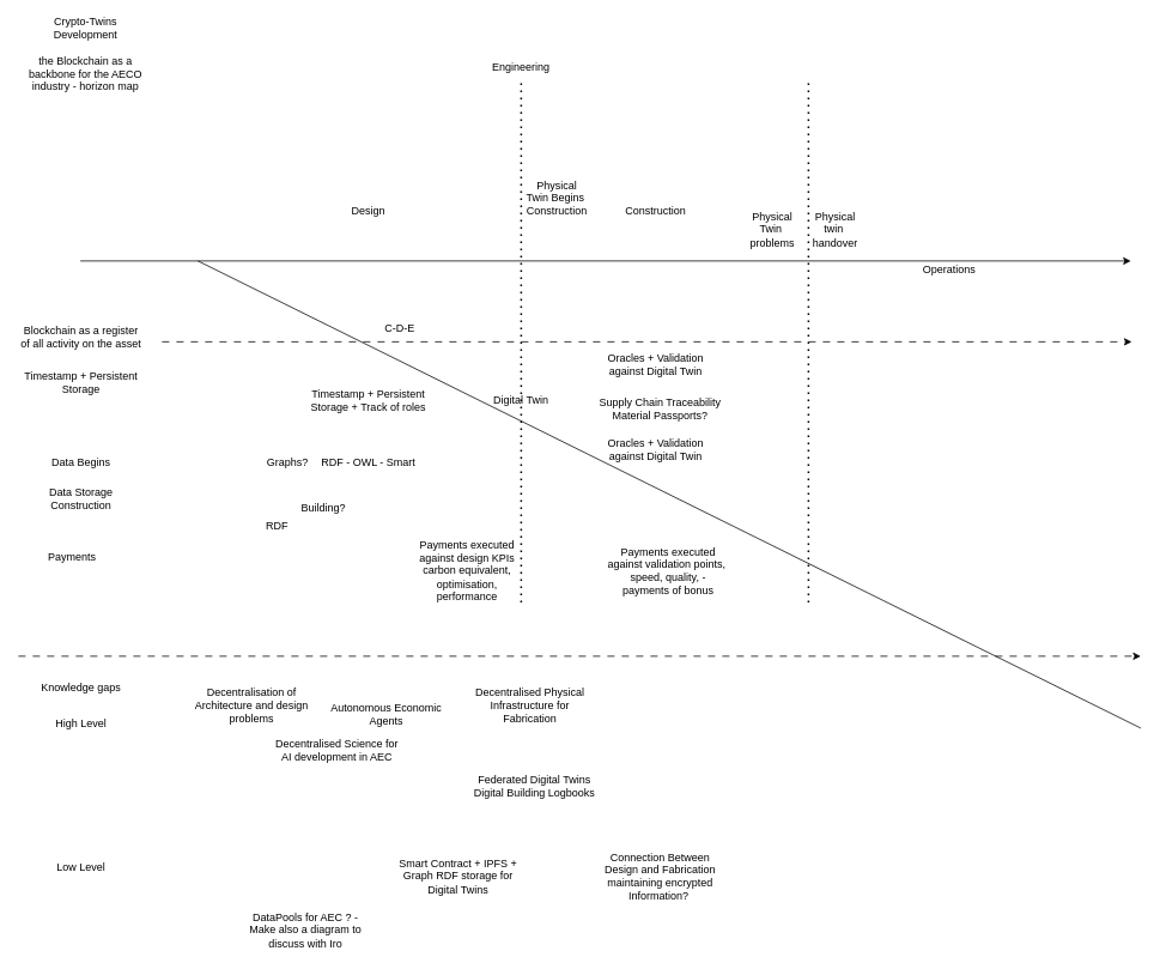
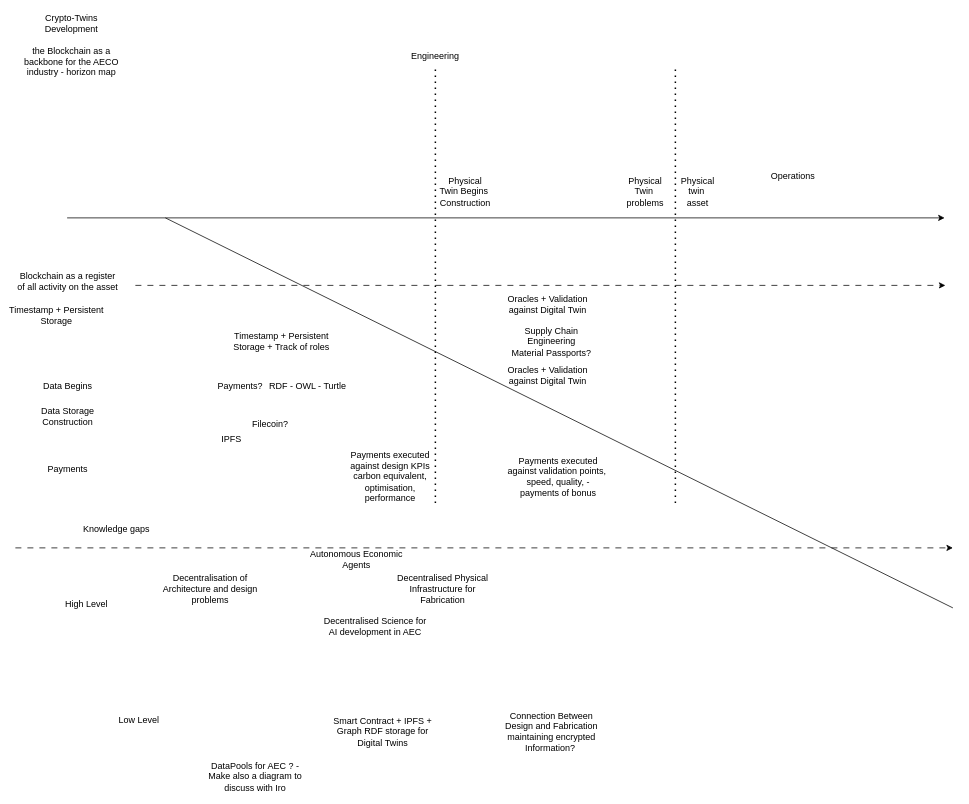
  <mxCell id="0" />
  <mxCell id="1" parent="0" />
  <mxCell id="2" value="" style="endArrow=classic;html=1;rounded=0;" edge="1" parent="1"><mxGeometry width="50" height="50" relative="1" as="geometry"><mxPoint x="89" y="290" as="sourcePoint" /><mxPoint x="1259" y="290" as="targetPoint" /></mxGeometry></mxCell>
- <mxCell id="3" value="Design" style="text;html=1;align=center;verticalAlign=middle;whiteSpace=wrap;rounded=0;" vertex="1" parent="1"><mxGeometry x="380" y="220" width="60" height="30" as="geometry" /></mxCell>
- <mxCell id="4" value="Construction" style="text;html=1;align=center;verticalAlign=middle;whiteSpace=wrap;rounded=0;" vertex="1" parent="1"><mxGeometry x="700" y="220" width="60" height="30" as="geometry" /></mxCell>
  <mxCell id="5" value="Engineering" style="text;html=1;align=center;verticalAlign=middle;whiteSpace=wrap;rounded=0;" vertex="1" parent="1"><mxGeometry x="550" y="60" width="60" height="30" as="geometry" /></mxCell>
- <mxCell id="6" value="Operations" style="text;html=1;align=center;verticalAlign=middle;whiteSpace=wrap;rounded=0;" vertex="1" parent="1"><mxGeometry x="1027" y="285" width="60" height="30" as="geometry" /></mxCell>
+ <mxCell id="6" value="Operations" style="text;html=1;align=center;verticalAlign=middle;whiteSpace=wrap;rounded=0;" vertex="1" parent="1"><mxGeometry x="1027" y="220" width="60" height="30" as="geometry" /></mxCell>
  <mxCell id="7" value="" style="endArrow=none;html=1;rounded=0;" edge="1" parent="1"><mxGeometry width="50" height="50" relative="1" as="geometry"><mxPoint x="220" y="290" as="sourcePoint" /><mxPoint x="1270" y="810" as="targetPoint" /></mxGeometry></mxCell>
  <mxCell id="8" value="" style="endArrow=none;dashed=1;html=1;dashPattern=1 3;strokeWidth=2;rounded=0;" edge="1" parent="1"><mxGeometry width="50" height="50" relative="1" as="geometry"><mxPoint x="580" y="670" as="sourcePoint" /><mxPoint x="580" y="90" as="targetPoint" /></mxGeometry></mxCell>
  <mxCell id="9" value="" style="endArrow=none;dashed=1;html=1;dashPattern=1 3;strokeWidth=2;rounded=0;" edge="1" parent="1"><mxGeometry width="50" height="50" relative="1" as="geometry"><mxPoint x="900" y="670" as="sourcePoint" /><mxPoint x="900" y="90" as="targetPoint" /></mxGeometry></mxCell>
  <mxCell id="10" value="Blockchain as a register of all activity on the asset" style="text;html=1;align=center;verticalAlign=middle;whiteSpace=wrap;rounded=0;" vertex="1" parent="1"><mxGeometry x="20" y="360" width="140" height="30" as="geometry" /></mxCell>
  <mxCell id="11" value="" style="endArrow=classic;html=1;rounded=0;dashed=1;dashPattern=8 8;" edge="1" parent="1"><mxGeometry width="50" height="50" relative="1" as="geometry"><mxPoint x="180" y="380" as="sourcePoint" /><mxPoint x="1260" y="380" as="targetPoint" /></mxGeometry></mxCell>
- <mxCell id="12" value="C-D-E" style="text;html=1;align=center;verticalAlign=middle;whiteSpace=wrap;rounded=0;" vertex="1" parent="1"><mxGeometry x="410" y="350" width="70" height="30" as="geometry" /></mxCell>
- <mxCell id="13" value="Timestamp + Persistent Storage" style="text;html=1;align=center;verticalAlign=middle;whiteSpace=wrap;rounded=0;" vertex="1" parent="1"><mxGeometry x="20" y="410" width="140" height="30" as="geometry" /></mxCell>
- <mxCell id="14" value="Timestamp + Persistent Storage + Track of roles" style="text;html=1;align=center;verticalAlign=middle;whiteSpace=wrap;rounded=0;" vertex="1" parent="1"><mxGeometry x="340" y="430" width="140" height="30" as="geometry" /></mxCell>
+ <mxCell id="13" value="Timestamp + Persistent Storage" style="text;html=1;align=center;verticalAlign=middle;whiteSpace=wrap;rounded=0;" vertex="1" parent="1"><mxGeometry x="5" y="405" width="140" height="30" as="geometry" /></mxCell>
+ <mxCell id="14" value="Timestamp + Persistent Storage + Track of roles" style="text;html=1;align=center;verticalAlign=middle;whiteSpace=wrap;rounded=0;" vertex="1" parent="1"><mxGeometry x="305" y="440" width="140" height="30" as="geometry" /></mxCell>
  <mxCell id="15" value="Oracles + Validation against Digital Twin" style="text;html=1;align=center;verticalAlign=middle;whiteSpace=wrap;rounded=0;" vertex="1" parent="1"><mxGeometry x="660" y="390" width="140" height="30" as="geometry" /></mxCell>
- <mxCell id="16" value="Digital Twin" style="text;html=1;align=center;verticalAlign=middle;whiteSpace=wrap;rounded=0;" vertex="1" parent="1"><mxGeometry x="510" y="430" width="140" height="30" as="geometry" /></mxCell>
- <mxCell id="17" value="Physical&lt;div&gt;Twin Begins&amp;nbsp;&lt;/div&gt;&lt;div&gt;Construction&lt;/div&gt;" style="text;html=1;align=center;verticalAlign=middle;whiteSpace=wrap;rounded=0;" vertex="1" parent="1"><mxGeometry x="550" y="205" width="140" height="30" as="geometry" /></mxCell>
+ <mxCell id="17" value="Physical&lt;div&gt;Twin Begins&amp;nbsp;&lt;/div&gt;&lt;div&gt;Construction&lt;/div&gt;" style="text;html=1;align=center;verticalAlign=middle;whiteSpace=wrap;rounded=0;" vertex="1" parent="1"><mxGeometry x="550" y="240" width="140" height="30" as="geometry" /></mxCell>
  <mxCell id="18" value="Oracles + Validation against Digital Twin" style="text;html=1;align=center;verticalAlign=middle;whiteSpace=wrap;rounded=0;" vertex="1" parent="1"><mxGeometry x="660" y="485" width="140" height="30" as="geometry" /></mxCell>
  <mxCell id="19" value="Data Begins" style="text;html=1;align=center;verticalAlign=middle;whiteSpace=wrap;rounded=0;" vertex="1" parent="1"><mxGeometry x="20" y="499" width="140" height="30" as="geometry" /></mxCell>
- <mxCell id="20" value="Payments" style="text;html=1;align=center;verticalAlign=middle;whiteSpace=wrap;rounded=0;" vertex="1" parent="1"><mxGeometry x="10" y="605" width="140" height="30" as="geometry" /></mxCell>
+ <mxCell id="20" value="Payments" style="text;html=1;align=center;verticalAlign=middle;whiteSpace=wrap;rounded=0;" vertex="1" parent="1"><mxGeometry x="20" y="610" width="140" height="30" as="geometry" /></mxCell>
  <mxCell id="21" value="Payments executed&lt;div&gt;against design KPIs&lt;/div&gt;&lt;div&gt;carbon equivalent, optimisation, performance&lt;/div&gt;" style="text;html=1;align=center;verticalAlign=middle;whiteSpace=wrap;rounded=0;" vertex="1" parent="1"><mxGeometry x="450" y="620" width="140" height="30" as="geometry" /></mxCell>
  <mxCell id="22" value="Payments executed against validation points,&amp;nbsp;&lt;div&gt;speed, quality, - payments of bonus&lt;/div&gt;" style="text;html=1;align=center;verticalAlign=middle;whiteSpace=wrap;rounded=0;" vertex="1" parent="1"><mxGeometry x="674" y="620" width="140" height="30" as="geometry" /></mxCell>
  <mxCell id="23" value="Physical&lt;div&gt;Twin&amp;nbsp;&lt;/div&gt;&lt;div&gt;problems&lt;/div&gt;" style="text;html=1;align=center;verticalAlign=middle;whiteSpace=wrap;rounded=0;" vertex="1" parent="1"><mxGeometry x="790" y="240" width="140" height="30" as="geometry" /></mxCell>
- <mxCell id="24" value="Physical&lt;div&gt;twin&amp;nbsp;&lt;/div&gt;&lt;div&gt;handover&lt;/div&gt;" style="text;html=1;align=center;verticalAlign=middle;whiteSpace=wrap;rounded=0;" vertex="1" parent="1"><mxGeometry x="860" y="240" width="140" height="30" as="geometry" /></mxCell>
+ <mxCell id="24" value="Physical&lt;div&gt;twin&amp;nbsp;&lt;/div&gt;&lt;div&gt;asset&lt;/div&gt;" style="text;html=1;align=center;verticalAlign=middle;whiteSpace=wrap;rounded=0;" vertex="1" parent="1"><mxGeometry x="860" y="240" width="140" height="30" as="geometry" /></mxCell>
  <mxCell id="25" value="Crypto-Twins Development&lt;div&gt;&lt;br&gt;&lt;/div&gt;&lt;div&gt;the Blockchain as a backbone for the AECO industry - horizon map&lt;/div&gt;" style="text;html=1;align=center;verticalAlign=middle;whiteSpace=wrap;rounded=0;" vertex="1" parent="1"><mxGeometry x="30" y="20" width="130" height="80" as="geometry" /></mxCell>
  <mxCell id="26" value="Decentralisation of Architecture and design problems" style="text;html=1;align=center;verticalAlign=middle;whiteSpace=wrap;rounded=0;" vertex="1" parent="1"><mxGeometry x="210" y="770" width="140" height="30" as="geometry" /></mxCell>
- <mxCell id="27" value="Knowledge gaps" style="text;html=1;align=center;verticalAlign=middle;whiteSpace=wrap;rounded=0;" vertex="1" parent="1"><mxGeometry x="20" y="750" width="140" height="30" as="geometry" /></mxCell>
- <mxCell id="28" value="Autonomous Economic Agents" style="text;html=1;align=center;verticalAlign=middle;whiteSpace=wrap;rounded=0;" vertex="1" parent="1"><mxGeometry x="360" y="780" width="140" height="30" as="geometry" /></mxCell>
+ <mxCell id="27" value="Knowledge gaps" style="text;html=1;align=center;verticalAlign=middle;whiteSpace=wrap;rounded=0;" vertex="1" parent="1"><mxGeometry x="85" y="690" width="140" height="30" as="geometry" /></mxCell>
+ <mxCell id="28" value="Autonomous Economic Agents" style="text;html=1;align=center;verticalAlign=middle;whiteSpace=wrap;rounded=0;" vertex="1" parent="1"><mxGeometry x="405" y="730" width="140" height="30" as="geometry" /></mxCell>
  <mxCell id="29" value="Decentralised Physical Infrastructure for Fabrication" style="text;html=1;align=center;verticalAlign=middle;whiteSpace=wrap;rounded=0;" vertex="1" parent="1"><mxGeometry x="520" y="770" width="140" height="30" as="geometry" /></mxCell>
- <mxCell id="30" value="Decentralised Science for AI development in AEC" style="text;html=1;align=center;verticalAlign=middle;whiteSpace=wrap;rounded=0;" vertex="1" parent="1"><mxGeometry x="305" y="820" width="140" height="30" as="geometry" /></mxCell>
+ <mxCell id="30" value="Decentralised Science for AI development in AEC" style="text;html=1;align=center;verticalAlign=middle;whiteSpace=wrap;rounded=0;" vertex="1" parent="1"><mxGeometry x="430" y="820" width="140" height="30" as="geometry" /></mxCell>
  <mxCell id="31" value="" style="endArrow=classic;html=1;rounded=0;dashed=1;dashPattern=8 8;" edge="1" parent="1"><mxGeometry width="50" height="50" relative="1" as="geometry"><mxPoint x="20" y="730" as="sourcePoint" /><mxPoint x="1270" y="730" as="targetPoint" /></mxGeometry></mxCell>
- <mxCell id="32" value="Graphs?" style="text;html=1;align=center;verticalAlign=middle;whiteSpace=wrap;rounded=0;" vertex="1" parent="1"><mxGeometry x="250" y="499" width="140" height="30" as="geometry" /></mxCell>
- <mxCell id="33" value="High Level" style="text;html=1;align=center;verticalAlign=middle;whiteSpace=wrap;rounded=0;" vertex="1" parent="1"><mxGeometry x="20" y="790" width="140" height="30" as="geometry" /></mxCell>
- <mxCell id="34" value="Low Level" style="text;html=1;align=center;verticalAlign=middle;whiteSpace=wrap;rounded=0;" vertex="1" parent="1"><mxGeometry x="20" y="950" width="140" height="30" as="geometry" /></mxCell>
- <mxCell id="35" value="RDF - OWL - Smart" style="text;html=1;align=center;verticalAlign=middle;whiteSpace=wrap;rounded=0;" vertex="1" parent="1"><mxGeometry x="340" y="499" width="140" height="30" as="geometry" /></mxCell>
+ <mxCell id="32" value="Payments?" style="text;html=1;align=center;verticalAlign=middle;whiteSpace=wrap;rounded=0;" vertex="1" parent="1"><mxGeometry x="250" y="499" width="140" height="30" as="geometry" /></mxCell>
+ <mxCell id="33" value="High Level" style="text;html=1;align=center;verticalAlign=middle;whiteSpace=wrap;rounded=0;" vertex="1" parent="1"><mxGeometry x="45" y="790" width="140" height="30" as="geometry" /></mxCell>
+ <mxCell id="34" value="Low Level" style="text;html=1;align=center;verticalAlign=middle;whiteSpace=wrap;rounded=0;" vertex="1" parent="1"><mxGeometry x="115" y="945" width="140" height="30" as="geometry" /></mxCell>
+ <mxCell id="35" value="RDF - OWL - Turtle" style="text;html=1;align=center;verticalAlign=middle;whiteSpace=wrap;rounded=0;" vertex="1" parent="1"><mxGeometry x="340" y="499" width="140" height="30" as="geometry" /></mxCell>
  <mxCell id="36" value="Data Storage Construction" style="text;html=1;align=center;verticalAlign=middle;whiteSpace=wrap;rounded=0;" vertex="1" parent="1"><mxGeometry x="20" y="540" width="140" height="30" as="geometry" /></mxCell>
- <mxCell id="37" value="RDF&amp;nbsp;" style="text;html=1;align=center;verticalAlign=middle;whiteSpace=wrap;rounded=0;" vertex="1" parent="1"><mxGeometry x="280" y="570" width="60" height="30" as="geometry" /></mxCell>
- <mxCell id="38" value="Building?" style="text;html=1;align=center;verticalAlign=middle;whiteSpace=wrap;rounded=0;" vertex="1" parent="1"><mxGeometry x="330" y="550" width="60" height="30" as="geometry" /></mxCell>
- <mxCell id="39" value="Federated Digital Twins&lt;div&gt;Digital Building Logbooks&lt;/div&gt;" style="text;html=1;align=center;verticalAlign=middle;whiteSpace=wrap;rounded=0;" vertex="1" parent="1"><mxGeometry x="525" y="860" width="140" height="30" as="geometry" /></mxCell>
+ <mxCell id="37" value="IPFS&amp;nbsp;" style="text;html=1;align=center;verticalAlign=middle;whiteSpace=wrap;rounded=0;" vertex="1" parent="1"><mxGeometry x="280" y="570" width="60" height="30" as="geometry" /></mxCell>
+ <mxCell id="38" value="Filecoin?" style="text;html=1;align=center;verticalAlign=middle;whiteSpace=wrap;rounded=0;" vertex="1" parent="1"><mxGeometry x="330" y="550" width="60" height="30" as="geometry" /></mxCell>
  <mxCell id="40" value="Smart Contract + IPFS + Graph RDF storage for Digital Twins" style="text;html=1;align=center;verticalAlign=middle;whiteSpace=wrap;rounded=0;" vertex="1" parent="1"><mxGeometry x="440" y="960" width="140" height="30" as="geometry" /></mxCell>
  <mxCell id="41" value="Connection Between Design and Fabrication maintaining encrypted Information?&amp;nbsp;" style="text;html=1;align=center;verticalAlign=middle;whiteSpace=wrap;rounded=0;" vertex="1" parent="1"><mxGeometry x="665" y="960" width="140" height="30" as="geometry" /></mxCell>
- <mxCell id="42" value="Supply Chain Traceability&lt;div&gt;Material Passports?&lt;/div&gt;" style="text;html=1;align=center;verticalAlign=middle;whiteSpace=wrap;rounded=0;" vertex="1" parent="1"><mxGeometry x="665" y="440" width="140" height="30" as="geometry" /></mxCell>
+ <mxCell id="42" value="Supply Chain Engineering&lt;div&gt;Material Passports?&lt;/div&gt;" style="text;html=1;align=center;verticalAlign=middle;whiteSpace=wrap;rounded=0;" vertex="1" parent="1"><mxGeometry x="665" y="440" width="140" height="30" as="geometry" /></mxCell>
  <mxCell id="43" value="DataPools for AEC ? -&lt;div&gt;Make also a diagram to discuss with Iro&lt;/div&gt;" style="text;html=1;align=center;verticalAlign=middle;whiteSpace=wrap;rounded=0;" vertex="1" parent="1"><mxGeometry x="270" y="1020" width="140" height="30" as="geometry" /></mxCell>
